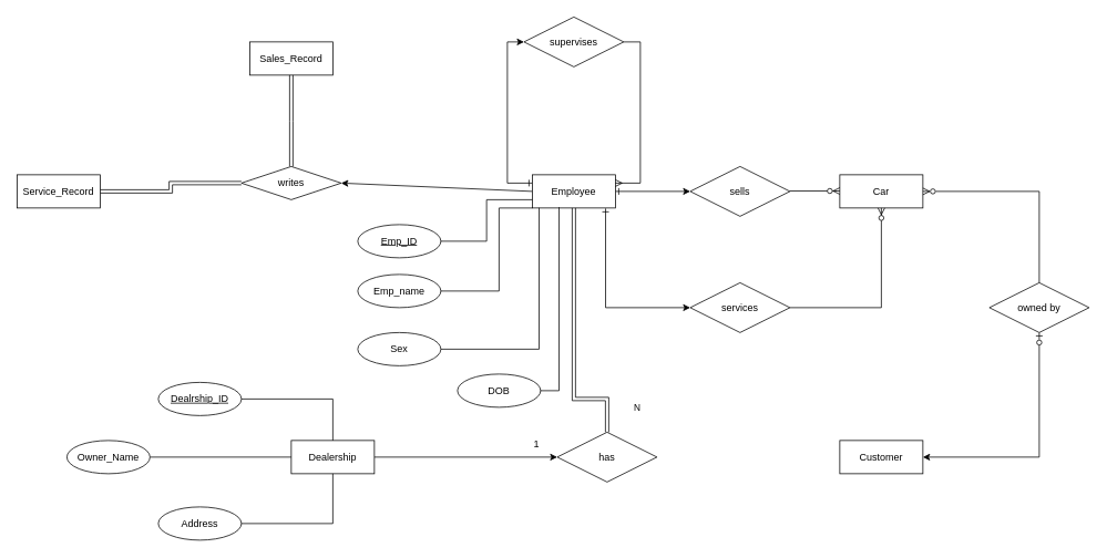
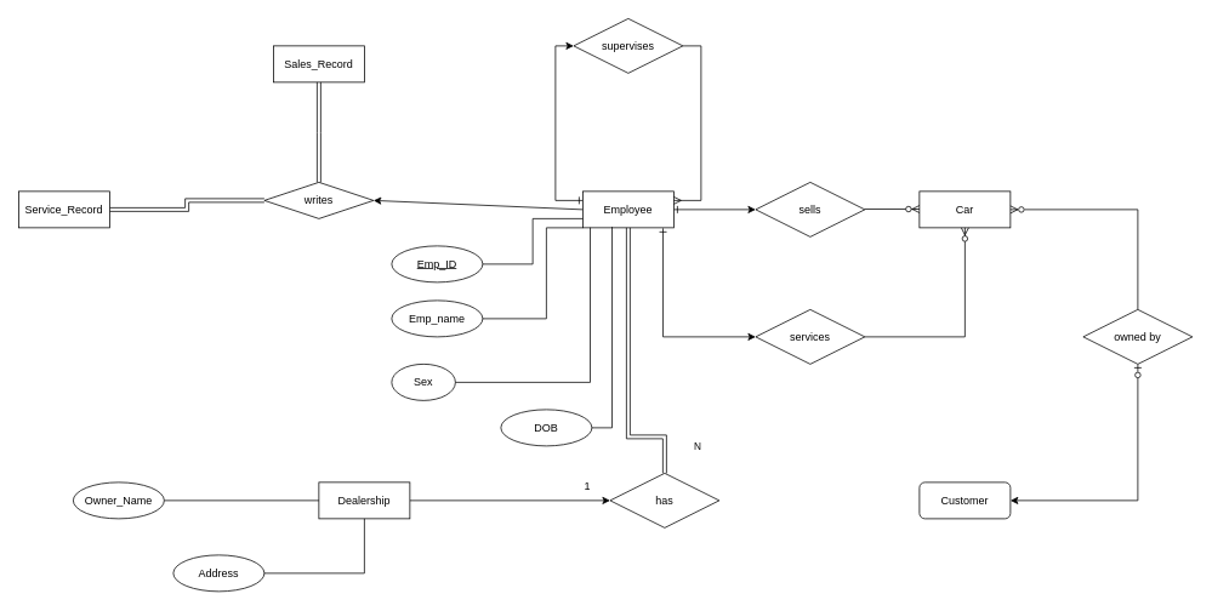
  <mxCell id="0" />
  <mxCell id="1" parent="0" />
  <mxCell id="2" style="edgeStyle=orthogonalEdgeStyle;rounded=0;orthogonalLoop=1;jettySize=auto;html=1;exitX=1;exitY=0.5;exitDx=0;exitDy=0;entryX=0;entryY=0.5;entryDx=0;entryDy=0;" edge="1" parent="1" source="3" target="15"><mxGeometry relative="1" as="geometry" /></mxCell>
  <mxCell id="3" value="Dealership" style="whiteSpace=wrap;html=1;align=center;" vertex="1" parent="1"><mxGeometry x="350" y="530" width="100" height="40" as="geometry" /></mxCell>
  <mxCell id="4" style="edgeStyle=orthogonalEdgeStyle;rounded=0;orthogonalLoop=1;jettySize=auto;html=1;exitX=0.5;exitY=1;exitDx=0;exitDy=0;entryX=1;entryY=0.5;entryDx=0;entryDy=0;startArrow=ERzeroToOne;startFill=0;" edge="1" parent="1" source="21" target="5"><mxGeometry relative="1" as="geometry" /></mxCell>
- <mxCell id="5" value="Customer" style="whiteSpace=wrap;html=1;align=center;" vertex="1" parent="1"><mxGeometry x="1010" y="530" width="100" height="40" as="geometry" /></mxCell>
+ <mxCell id="5" value="Customer" style="whiteSpace=wrap;html=1;align=center;rounded=1;" vertex="1" parent="1"><mxGeometry x="1010" y="530" width="100" height="40" as="geometry" /></mxCell>
  <mxCell id="6" style="edgeStyle=orthogonalEdgeStyle;rounded=0;orthogonalLoop=1;jettySize=auto;html=1;exitX=1;exitY=0.5;exitDx=0;exitDy=0;startArrow=ERone;startFill=0;" edge="1" parent="1" source="10" target="18"><mxGeometry relative="1" as="geometry" /></mxCell>
  <mxCell id="7" style="edgeStyle=orthogonalEdgeStyle;rounded=0;orthogonalLoop=1;jettySize=auto;html=1;exitX=0.882;exitY=1.015;exitDx=0;exitDy=0;entryX=0;entryY=0.5;entryDx=0;entryDy=0;startArrow=ERone;startFill=0;exitPerimeter=0;" edge="1" parent="1" source="10" target="19"><mxGeometry relative="1" as="geometry" /></mxCell>
  <mxCell id="8" style="rounded=0;orthogonalLoop=1;jettySize=auto;html=1;exitX=0;exitY=0.5;exitDx=0;exitDy=0;entryX=1;entryY=0.5;entryDx=0;entryDy=0;" edge="1" parent="1" source="10" target="24"><mxGeometry relative="1" as="geometry" /></mxCell>
  <mxCell id="9" style="edgeStyle=orthogonalEdgeStyle;rounded=0;orthogonalLoop=1;jettySize=auto;html=1;exitX=0;exitY=0.25;exitDx=0;exitDy=0;entryX=0;entryY=0.5;entryDx=0;entryDy=0;startArrow=ERone;startFill=0;" edge="1" parent="1" source="10" target="17"><mxGeometry relative="1" as="geometry"><Array as="points"><mxPoint x="610" y="220" /><mxPoint x="610" y="50" /></Array></mxGeometry></mxCell>
  <mxCell id="10" value="Employee" style="whiteSpace=wrap;html=1;align=center;" vertex="1" parent="1"><mxGeometry x="640" y="210" width="100" height="40" as="geometry" /></mxCell>
  <mxCell id="11" value="Car" style="whiteSpace=wrap;html=1;align=center;" vertex="1" parent="1"><mxGeometry x="1010" y="210" width="100" height="40" as="geometry" /></mxCell>
  <mxCell id="12" value="Sales_Record" style="whiteSpace=wrap;html=1;align=center;" vertex="1" parent="1"><mxGeometry x="300" y="50" width="100" height="40" as="geometry" /></mxCell>
  <mxCell id="13" style="edgeStyle=orthogonalEdgeStyle;rounded=0;orthogonalLoop=1;jettySize=auto;html=1;exitX=0.5;exitY=0;exitDx=0;exitDy=0;entryX=0.5;entryY=1;entryDx=0;entryDy=0;endArrow=ERoneToMany;endFill=0;shape=link;" edge="1" parent="1" source="15" target="10"><mxGeometry relative="1" as="geometry"><Array as="points"><mxPoint x="730" y="480" /><mxPoint x="690" y="480" /></Array></mxGeometry></mxCell>
  <mxCell id="14" value="N" style="edgeLabel;html=1;align=center;verticalAlign=middle;resizable=0;points=[];" vertex="1" connectable="0" parent="13"><mxGeometry x="0.231" y="1" relative="1" as="geometry"><mxPoint x="76" y="121" as="offset" /></mxGeometry></mxCell>
  <mxCell id="15" value="has" style="shape=rhombus;perimeter=rhombusPerimeter;whiteSpace=wrap;html=1;align=center;" vertex="1" parent="1"><mxGeometry x="670" y="520" width="120" height="60" as="geometry" /></mxCell>
  <mxCell id="16" style="edgeStyle=orthogonalEdgeStyle;rounded=0;orthogonalLoop=1;jettySize=auto;html=1;exitX=1;exitY=0.5;exitDx=0;exitDy=0;entryX=1;entryY=0.25;entryDx=0;entryDy=0;endArrow=ERmany;endFill=0;" edge="1" parent="1" source="17" target="10"><mxGeometry relative="1" as="geometry" /></mxCell>
  <mxCell id="17" value="supervises" style="shape=rhombus;perimeter=rhombusPerimeter;whiteSpace=wrap;html=1;align=center;" vertex="1" parent="1"><mxGeometry x="630" y="20" width="120" height="60" as="geometry" /></mxCell>
  <mxCell id="18" value="sells" style="shape=rhombus;perimeter=rhombusPerimeter;whiteSpace=wrap;html=1;align=center;" vertex="1" parent="1"><mxGeometry x="830" y="200" width="120" height="60" as="geometry" /></mxCell>
  <mxCell id="19" value="services" style="shape=rhombus;perimeter=rhombusPerimeter;whiteSpace=wrap;html=1;align=center;" vertex="1" parent="1"><mxGeometry x="830" y="340" width="120" height="60" as="geometry" /></mxCell>
  <mxCell id="20" style="edgeStyle=orthogonalEdgeStyle;rounded=0;orthogonalLoop=1;jettySize=auto;html=1;exitX=0.5;exitY=0;exitDx=0;exitDy=0;entryX=1;entryY=0.5;entryDx=0;entryDy=0;endArrow=ERzeroToMany;endFill=0;" edge="1" parent="1" source="21" target="11"><mxGeometry relative="1" as="geometry" /></mxCell>
  <mxCell id="21" value="owned by" style="shape=rhombus;perimeter=rhombusPerimeter;whiteSpace=wrap;html=1;align=center;" vertex="1" parent="1"><mxGeometry x="1190" y="340" width="120" height="60" as="geometry" /></mxCell>
  <mxCell id="22" style="edgeStyle=orthogonalEdgeStyle;rounded=0;orthogonalLoop=1;jettySize=auto;html=1;exitX=0.5;exitY=0;exitDx=0;exitDy=0;shape=link;endWidth=11;" edge="1" parent="1" source="24"><mxGeometry relative="1" as="geometry"><mxPoint x="350" y="90" as="targetPoint" /></mxGeometry></mxCell>
  <mxCell id="23" style="edgeStyle=orthogonalEdgeStyle;rounded=0;orthogonalLoop=1;jettySize=auto;html=1;exitX=0;exitY=0.5;exitDx=0;exitDy=0;shape=link;endWidth=18;" edge="1" parent="1" source="24" target="25"><mxGeometry relative="1" as="geometry" /></mxCell>
  <mxCell id="24" value="writes" style="shape=rhombus;perimeter=rhombusPerimeter;whiteSpace=wrap;html=1;align=center;" vertex="1" parent="1"><mxGeometry x="290" y="200" width="120" height="40" as="geometry" /></mxCell>
  <mxCell id="25" value="Service_Record" style="whiteSpace=wrap;html=1;align=center;" vertex="1" parent="1"><mxGeometry x="20" y="210" width="100" height="40" as="geometry" /></mxCell>
  <mxCell id="26" value="" style="fontSize=12;html=1;endArrow=ERzeroToMany;endFill=1;rounded=0;entryX=0;entryY=0.5;entryDx=0;entryDy=0;" edge="1" parent="1"><mxGeometry width="100" height="100" relative="1" as="geometry"><mxPoint x="950" y="229.5" as="sourcePoint" /><mxPoint x="1010" y="229.5" as="targetPoint" /></mxGeometry></mxCell>
  <mxCell id="27" value="" style="fontSize=12;html=1;endArrow=ERzeroToMany;endFill=1;rounded=0;entryX=0.5;entryY=1;entryDx=0;entryDy=0;exitX=1;exitY=0.5;exitDx=0;exitDy=0;" edge="1" parent="1" source="19" target="11"><mxGeometry width="100" height="100" relative="1" as="geometry"><mxPoint x="960" y="470" as="sourcePoint" /><mxPoint x="1020" y="470" as="targetPoint" /><Array as="points"><mxPoint x="1060" y="370" /></Array></mxGeometry></mxCell>
  <mxCell id="28" value="1" style="text;html=1;align=center;verticalAlign=middle;resizable=0;points=[];autosize=1;strokeColor=none;fillColor=none;" vertex="1" parent="1"><mxGeometry x="630" y="520" width="30" height="30" as="geometry" /></mxCell>
  <mxCell id="29" style="edgeStyle=orthogonalEdgeStyle;rounded=0;orthogonalLoop=1;jettySize=auto;html=1;exitX=1;exitY=0.5;exitDx=0;exitDy=0;entryX=0;entryY=0.5;entryDx=0;entryDy=0;endArrow=none;endFill=0;" edge="1" parent="1" source="30" target="3"><mxGeometry relative="1" as="geometry" /></mxCell>
  <mxCell id="30" value="Owner_Name" style="ellipse;whiteSpace=wrap;html=1;align=center;" vertex="1" parent="1"><mxGeometry x="80" y="530" width="100" height="40" as="geometry" /></mxCell>
- <mxCell id="31" style="edgeStyle=orthogonalEdgeStyle;rounded=0;orthogonalLoop=1;jettySize=auto;html=1;exitX=1;exitY=0.5;exitDx=0;exitDy=0;entryX=0.5;entryY=0;entryDx=0;entryDy=0;endArrow=none;endFill=0;" edge="1" parent="1" source="32" target="3"><mxGeometry relative="1" as="geometry" /></mxCell>
- <mxCell id="32" value="Dealrship_ID" style="ellipse;whiteSpace=wrap;html=1;align=center;fontStyle=4;" vertex="1" parent="1"><mxGeometry x="190" y="460" width="100" height="40" as="geometry" /></mxCell>
  <mxCell id="33" style="edgeStyle=orthogonalEdgeStyle;rounded=0;orthogonalLoop=1;jettySize=auto;html=1;exitX=1;exitY=0.5;exitDx=0;exitDy=0;entryX=0.5;entryY=1;entryDx=0;entryDy=0;endArrow=none;endFill=0;" edge="1" parent="1" source="34" target="3"><mxGeometry relative="1" as="geometry" /></mxCell>
  <mxCell id="34" value="Address" style="ellipse;whiteSpace=wrap;html=1;align=center;" vertex="1" parent="1"><mxGeometry x="190" y="610" width="100" height="40" as="geometry" /></mxCell>
  <mxCell id="35" style="edgeStyle=orthogonalEdgeStyle;rounded=0;orthogonalLoop=1;jettySize=auto;html=1;exitX=1;exitY=0.5;exitDx=0;exitDy=0;entryX=0;entryY=1;entryDx=0;entryDy=0;endArrow=none;endFill=0;" edge="1" parent="1" source="36" target="10"><mxGeometry relative="1" as="geometry"><Array as="points"><mxPoint x="600" y="350" /><mxPoint x="600" y="250" /></Array></mxGeometry></mxCell>
  <mxCell id="36" value="Emp_name" style="ellipse;whiteSpace=wrap;html=1;align=center;" vertex="1" parent="1"><mxGeometry x="430" y="330" width="100" height="40" as="geometry" /></mxCell>
  <mxCell id="37" style="edgeStyle=orthogonalEdgeStyle;rounded=0;orthogonalLoop=1;jettySize=auto;html=1;exitX=1;exitY=0.5;exitDx=0;exitDy=0;entryX=0;entryY=0.75;entryDx=0;entryDy=0;endArrow=none;endFill=0;" edge="1" parent="1" source="38" target="10"><mxGeometry relative="1" as="geometry" /></mxCell>
  <mxCell id="38" value="Emp_ID" style="ellipse;whiteSpace=wrap;html=1;align=center;fontStyle=4;" vertex="1" parent="1"><mxGeometry x="430" y="270" width="100" height="40" as="geometry" /></mxCell>
- <mxCell id="39" value="Sex" style="ellipse;whiteSpace=wrap;html=1;align=center;" vertex="1" parent="1"><mxGeometry x="430" y="400" width="100" height="40" as="geometry" /></mxCell>
+ <mxCell id="39" value="Sex" style="ellipse;whiteSpace=wrap;html=1;align=center;" vertex="1" parent="1"><mxGeometry x="430" y="400" width="70" height="40" as="geometry" /></mxCell>
  <mxCell id="40" value="DOB" style="ellipse;whiteSpace=wrap;html=1;align=center;" vertex="1" parent="1"><mxGeometry x="550" y="450" width="100" height="40" as="geometry" /></mxCell>
  <mxCell id="41" style="edgeStyle=orthogonalEdgeStyle;rounded=0;orthogonalLoop=1;jettySize=auto;html=1;exitX=1;exitY=0.5;exitDx=0;exitDy=0;entryX=0.082;entryY=0.995;entryDx=0;entryDy=0;entryPerimeter=0;endArrow=none;endFill=0;" edge="1" parent="1" source="39" target="10"><mxGeometry relative="1" as="geometry" /></mxCell>
  <mxCell id="42" style="edgeStyle=orthogonalEdgeStyle;rounded=0;orthogonalLoop=1;jettySize=auto;html=1;exitX=1;exitY=0.5;exitDx=0;exitDy=0;entryX=0.322;entryY=0.975;entryDx=0;entryDy=0;entryPerimeter=0;endArrow=none;endFill=0;" edge="1" parent="1" source="40" target="10"><mxGeometry relative="1" as="geometry" /></mxCell>
